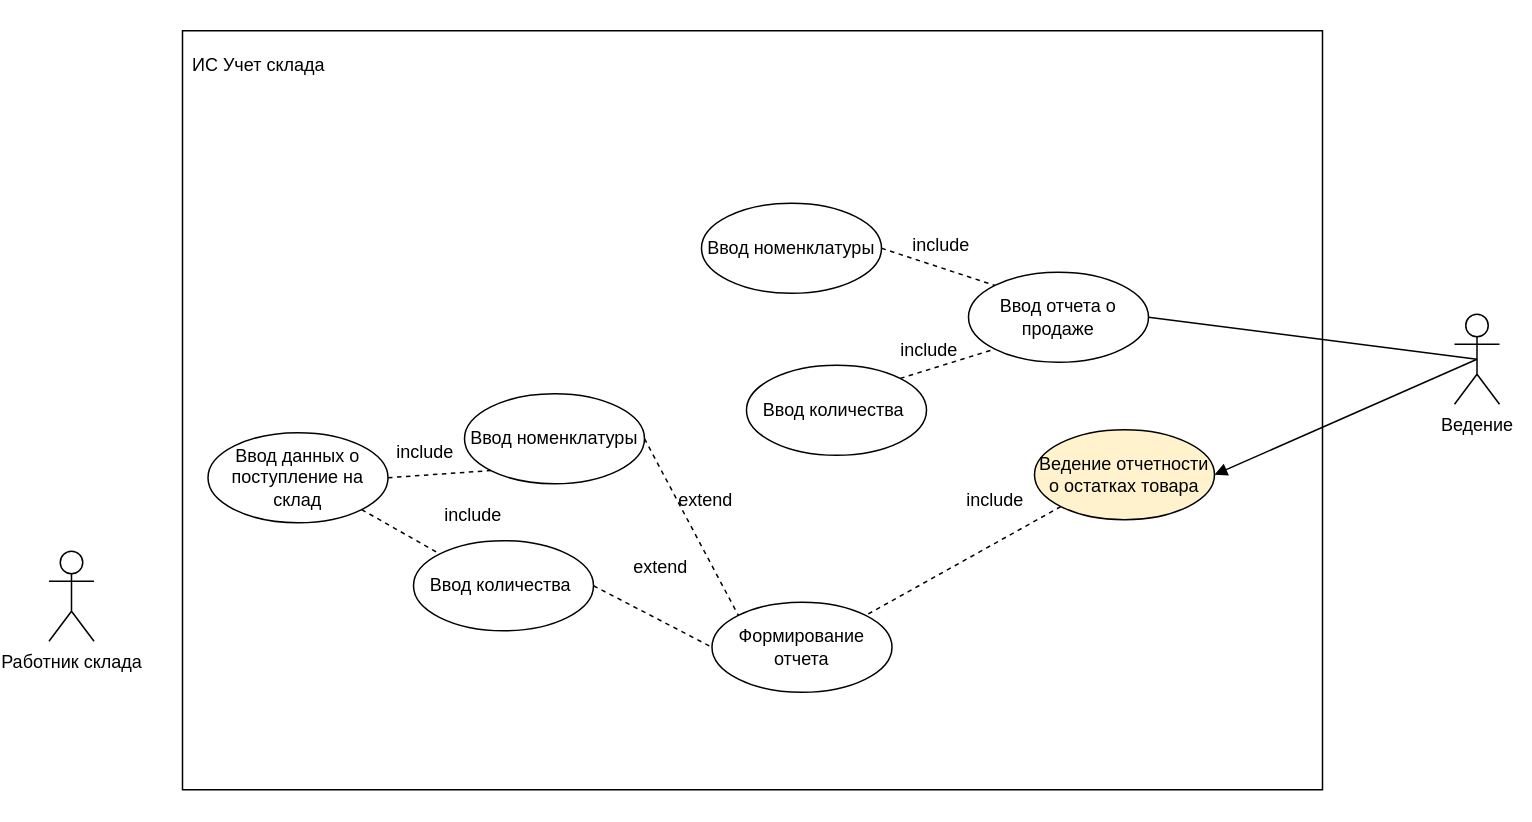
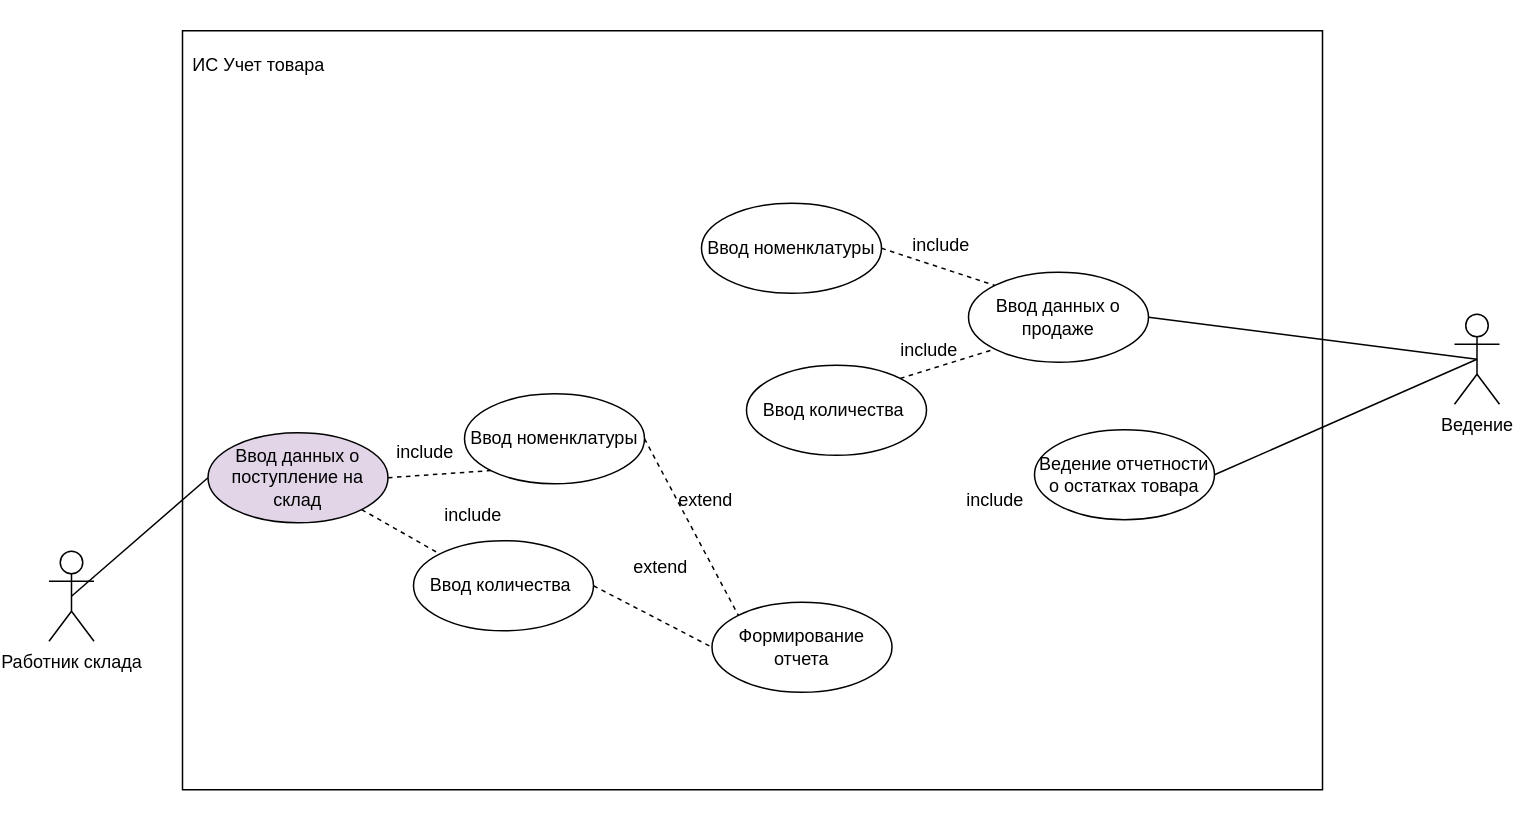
  <mxCell id="0" />
  <mxCell id="1" parent="0" />
  <mxCell id="2" value="" style="rounded=0;whiteSpace=wrap;html=1;" parent="1" vertex="1"><mxGeometry x="109" y="20" width="760" height="506" as="geometry" /></mxCell>
  <mxCell id="3" value="Работник склада" style="shape=umlActor;verticalLabelPosition=bottom;verticalAlign=top;html=1;outlineConnect=0;" parent="1" vertex="1"><mxGeometry x="20" y="367" width="30" height="60" as="geometry" /></mxCell>
  <mxCell id="4" value="Ведение&lt;div&gt;&lt;br&gt;&lt;/div&gt;" style="shape=umlActor;verticalLabelPosition=bottom;verticalAlign=top;html=1;outlineConnect=0;" parent="1" vertex="1"><mxGeometry x="957" y="209" width="30" height="60" as="geometry" /></mxCell>
- <mxCell id="5" value="ИС Учет склада" style="text;html=1;align=center;verticalAlign=middle;whiteSpace=wrap;rounded=0;" parent="1" vertex="1"><mxGeometry x="105" y="28" width="110" height="30" as="geometry" /></mxCell>
- <mxCell id="6" value="Ввод данных о поступление на склад" style="ellipse;whiteSpace=wrap;html=1;" parent="1" vertex="1"><mxGeometry x="126" y="288" width="120" height="60" as="geometry" /></mxCell>
- <mxCell id="8" value="Ввод отчета о продаже" style="ellipse;whiteSpace=wrap;html=1;" parent="1" vertex="1"><mxGeometry x="633" y="181" width="120" height="60" as="geometry" /></mxCell>
+ <mxCell id="5" value="ИС Учет товара" style="text;html=1;align=center;verticalAlign=middle;whiteSpace=wrap;rounded=0;" parent="1" vertex="1"><mxGeometry x="105" y="28" width="110" height="30" as="geometry" /></mxCell>
+ <mxCell id="6" value="Ввод данных о поступление на склад" style="ellipse;whiteSpace=wrap;html=1;fillColor=#e1d5e7;" parent="1" vertex="1"><mxGeometry x="126" y="288" width="120" height="60" as="geometry" /></mxCell>
+ <mxCell id="7" value="" style="endArrow=none;html=1;rounded=0;entryX=0;entryY=0.5;entryDx=0;entryDy=0;exitX=0.5;exitY=0.5;exitDx=0;exitDy=0;exitPerimeter=0;" parent="1" source="3" target="6" edge="1"><mxGeometry width="50" height="50" relative="1" as="geometry"><mxPoint x="234" y="261" as="sourcePoint" /><mxPoint x="472" y="47" as="targetPoint" /></mxGeometry></mxCell>
+ <mxCell id="8" value="Ввод данных о продаже" style="ellipse;whiteSpace=wrap;html=1;" parent="1" vertex="1"><mxGeometry x="633" y="181" width="120" height="60" as="geometry" /></mxCell>
  <mxCell id="9" value="" style="endArrow=none;html=1;rounded=0;entryX=1;entryY=0.5;entryDx=0;entryDy=0;exitX=0.5;exitY=0.5;exitDx=0;exitDy=0;exitPerimeter=0;" parent="1" source="4" target="8" edge="1"><mxGeometry width="50" height="50" relative="1" as="geometry"><mxPoint x="234" y="261" as="sourcePoint" /><mxPoint x="319" y="221" as="targetPoint" /></mxGeometry></mxCell>
- <mxCell id="10" value="Ведение отчетности о остатках товара" style="ellipse;whiteSpace=wrap;html=1;fillColor=#fff2cc;" parent="1" vertex="1"><mxGeometry x="677" y="286" width="120" height="60" as="geometry" /></mxCell>
- <mxCell id="11" value="" style="endArrow=block;html=1;rounded=0;entryX=1;entryY=0.5;entryDx=0;entryDy=0;exitX=0.5;exitY=0.5;exitDx=0;exitDy=0;exitPerimeter=0;" parent="1" source="4" target="10" edge="1"><mxGeometry width="50" height="50" relative="1" as="geometry"><mxPoint x="744" y="261" as="sourcePoint" /><mxPoint x="659" y="221" as="targetPoint" /></mxGeometry></mxCell>
+ <mxCell id="10" value="Ведение отчетности о остатках товара" style="ellipse;whiteSpace=wrap;html=1;" parent="1" vertex="1"><mxGeometry x="677" y="286" width="120" height="60" as="geometry" /></mxCell>
+ <mxCell id="11" value="" style="endArrow=none;html=1;rounded=0;entryX=1;entryY=0.5;entryDx=0;entryDy=0;exitX=0.5;exitY=0.5;exitDx=0;exitDy=0;exitPerimeter=0;" parent="1" source="4" target="10" edge="1"><mxGeometry width="50" height="50" relative="1" as="geometry"><mxPoint x="744" y="261" as="sourcePoint" /><mxPoint x="659" y="221" as="targetPoint" /></mxGeometry></mxCell>
  <mxCell id="12" value="Ввод количества&amp;nbsp;" style="ellipse;whiteSpace=wrap;html=1;" parent="1" vertex="1"><mxGeometry x="263" y="360" width="120" height="60" as="geometry" /></mxCell>
  <mxCell id="13" value="Ввод номенклатуры" style="ellipse;whiteSpace=wrap;html=1;" parent="1" vertex="1"><mxGeometry x="455" y="135" width="120" height="60" as="geometry" /></mxCell>
  <mxCell id="14" value="Ввод номенклатуры" style="ellipse;whiteSpace=wrap;html=1;" parent="1" vertex="1"><mxGeometry x="297" y="262" width="120" height="60" as="geometry" /></mxCell>
  <mxCell id="15" value="Ввод количества&amp;nbsp;" style="ellipse;whiteSpace=wrap;html=1;" parent="1" vertex="1"><mxGeometry x="485" y="243" width="120" height="60" as="geometry" /></mxCell>
  <mxCell id="16" value="" style="endArrow=none;dashed=1;html=1;rounded=0;entryX=0;entryY=1;entryDx=0;entryDy=0;exitX=1;exitY=0;exitDx=0;exitDy=0;" parent="1" source="15" target="8" edge="1"><mxGeometry width="50" height="50" relative="1" as="geometry"><mxPoint x="466" y="302" as="sourcePoint" /><mxPoint x="516" y="252" as="targetPoint" /></mxGeometry></mxCell>
  <mxCell id="17" value="" style="endArrow=none;dashed=1;html=1;rounded=0;entryX=0;entryY=0;entryDx=0;entryDy=0;exitX=1;exitY=0.5;exitDx=0;exitDy=0;" parent="1" source="13" target="8" edge="1"><mxGeometry width="50" height="50" relative="1" as="geometry"><mxPoint x="597" y="262" as="sourcePoint" /><mxPoint x="643" y="221" as="targetPoint" /></mxGeometry></mxCell>
  <mxCell id="18" value="" style="endArrow=none;dashed=1;html=1;rounded=0;entryX=0;entryY=1;entryDx=0;entryDy=0;exitX=1;exitY=0.5;exitDx=0;exitDy=0;" parent="1" source="6" target="14" edge="1"><mxGeometry width="50" height="50" relative="1" as="geometry"><mxPoint x="585" y="175" as="sourcePoint" /><mxPoint x="661" y="200" as="targetPoint" /></mxGeometry></mxCell>
  <mxCell id="19" value="" style="endArrow=none;dashed=1;html=1;rounded=0;entryX=0;entryY=0;entryDx=0;entryDy=0;exitX=1;exitY=1;exitDx=0;exitDy=0;" parent="1" source="6" target="12" edge="1"><mxGeometry width="50" height="50" relative="1" as="geometry"><mxPoint x="313" y="355" as="sourcePoint" /><mxPoint x="356" y="341" as="targetPoint" /></mxGeometry></mxCell>
  <mxCell id="20" value="include" style="text;html=1;align=center;verticalAlign=middle;whiteSpace=wrap;rounded=0;" parent="1" vertex="1"><mxGeometry x="241" y="286" width="60" height="30" as="geometry" /></mxCell>
  <mxCell id="21" value="include" style="text;html=1;align=center;verticalAlign=middle;whiteSpace=wrap;rounded=0;" parent="1" vertex="1"><mxGeometry x="273" y="328" width="60" height="30" as="geometry" /></mxCell>
  <mxCell id="22" value="include" style="text;html=1;align=center;verticalAlign=middle;whiteSpace=wrap;rounded=0;" parent="1" vertex="1"><mxGeometry x="585" y="148" width="60" height="30" as="geometry" /></mxCell>
  <mxCell id="23" value="include" style="text;html=1;align=center;verticalAlign=middle;whiteSpace=wrap;rounded=0;" parent="1" vertex="1"><mxGeometry x="577" y="218" width="60" height="30" as="geometry" /></mxCell>
  <mxCell id="24" value="Формирование отчета" style="ellipse;whiteSpace=wrap;html=1;" parent="1" vertex="1"><mxGeometry x="462" y="401" width="120" height="60" as="geometry" /></mxCell>
- <mxCell id="25" value="" style="endArrow=none;dashed=1;html=1;rounded=0;entryX=1;entryY=0;entryDx=0;entryDy=0;exitX=0;exitY=1;exitDx=0;exitDy=0;" parent="1" source="10" target="24" edge="1"><mxGeometry width="50" height="50" relative="1" as="geometry"><mxPoint x="295" y="376" as="sourcePoint" /><mxPoint x="353" y="421" as="targetPoint" /></mxGeometry></mxCell>
  <mxCell id="26" value="include" style="text;html=1;align=center;verticalAlign=middle;whiteSpace=wrap;rounded=0;" parent="1" vertex="1"><mxGeometry x="621" y="318" width="60" height="30" as="geometry" /></mxCell>
  <mxCell id="27" value="" style="endArrow=none;dashed=1;html=1;rounded=0;exitX=1;exitY=0.5;exitDx=0;exitDy=0;entryX=0;entryY=0;entryDx=0;entryDy=0;" parent="1" source="14" target="24" edge="1"><mxGeometry width="50" height="50" relative="1" as="geometry"><mxPoint x="469" y="292" as="sourcePoint" /><mxPoint x="519" y="242" as="targetPoint" /></mxGeometry></mxCell>
  <mxCell id="28" value="" style="endArrow=none;dashed=1;html=1;rounded=0;exitX=1;exitY=0.5;exitDx=0;exitDy=0;entryX=0;entryY=0.5;entryDx=0;entryDy=0;" parent="1" source="12" target="24" edge="1"><mxGeometry width="50" height="50" relative="1" as="geometry"><mxPoint x="427" y="302" as="sourcePoint" /><mxPoint x="545" y="370" as="targetPoint" /></mxGeometry></mxCell>
  <mxCell id="29" value="extend" style="text;html=1;align=center;verticalAlign=middle;whiteSpace=wrap;rounded=0;" parent="1" vertex="1"><mxGeometry x="398" y="363" width="60" height="30" as="geometry" /></mxCell>
  <mxCell id="30" value="extend" style="text;html=1;align=center;verticalAlign=middle;whiteSpace=wrap;rounded=0;" parent="1" vertex="1"><mxGeometry x="428" y="318" width="60" height="30" as="geometry" /></mxCell>
